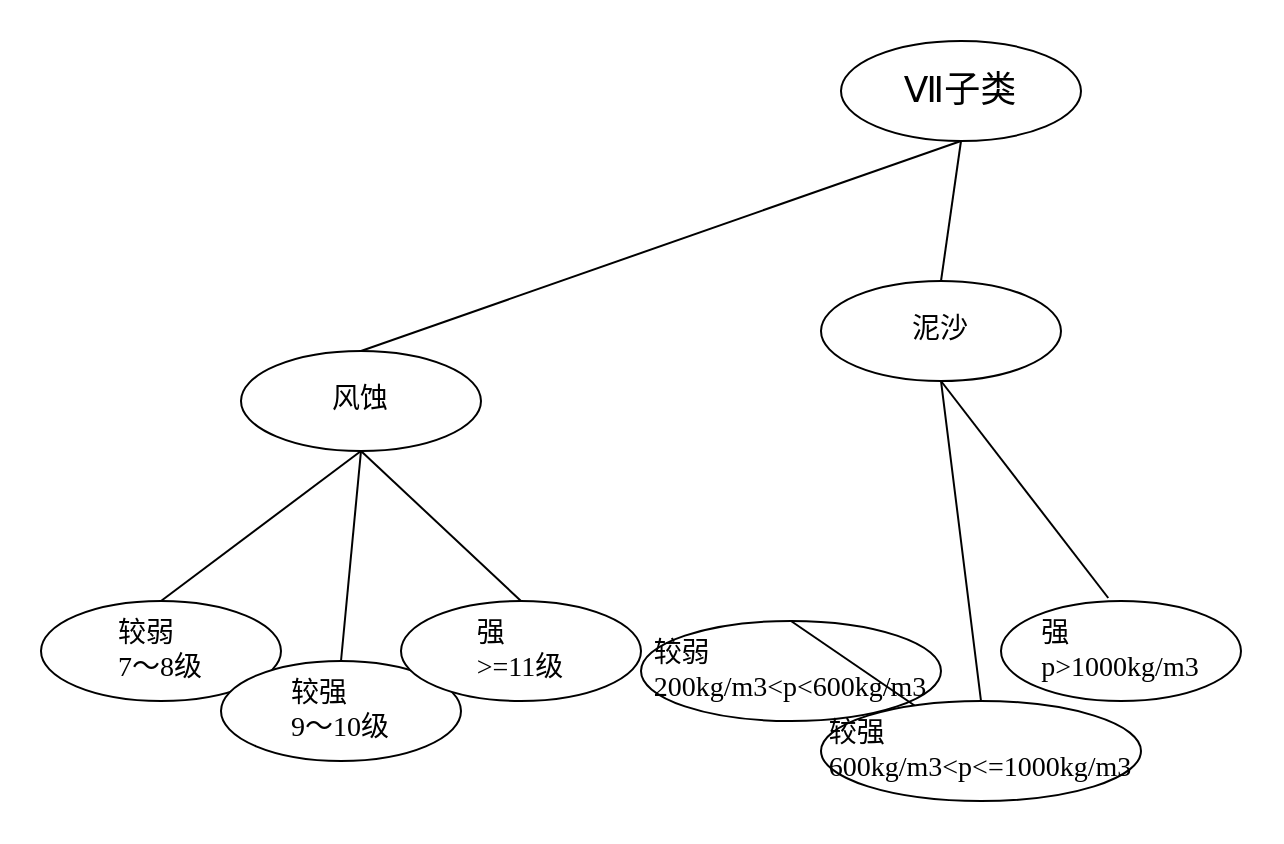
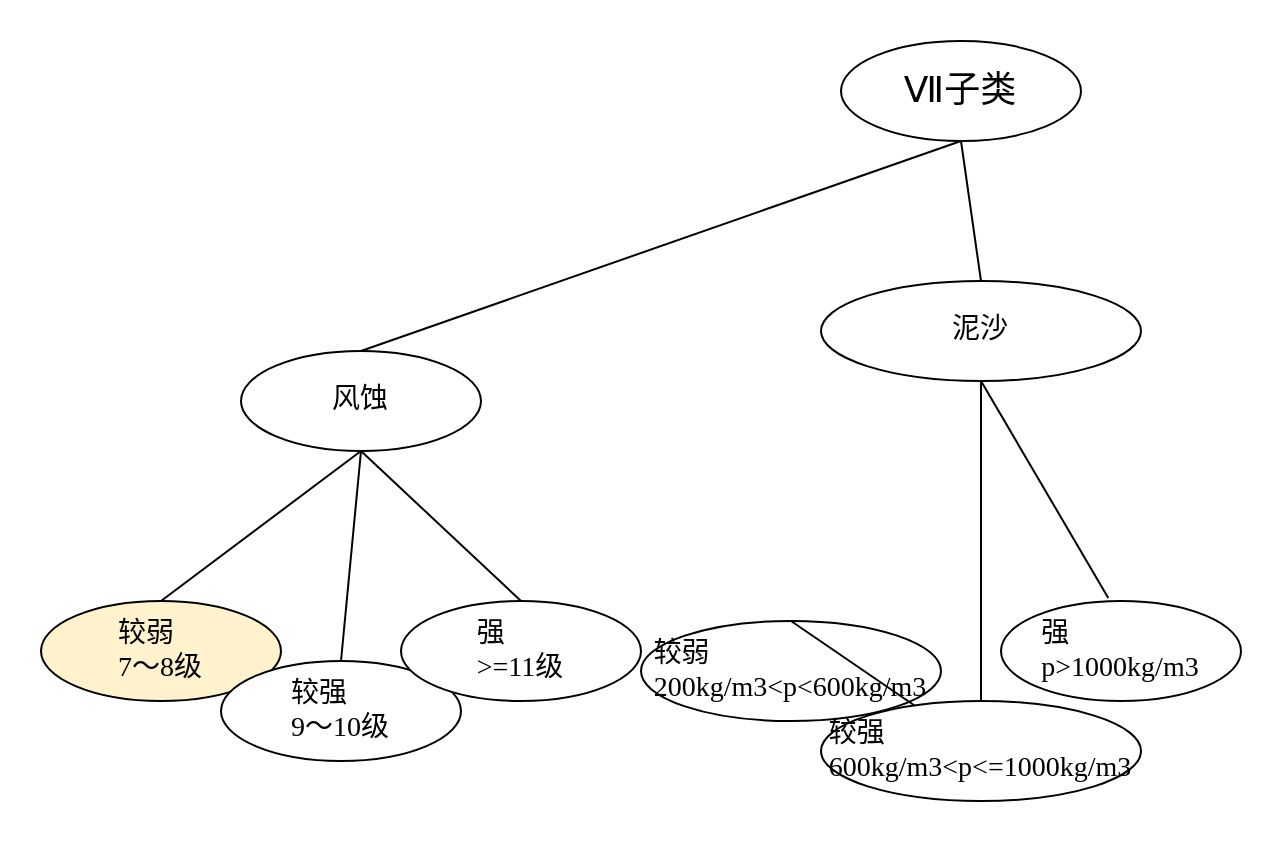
  <mxCell id="0" />
  <mxCell id="1" parent="0" />
  <mxCell id="2" value="&lt;p class=&quot;MsoNormal&quot; style=&quot;margin: 0pt 0pt 0.0pt ; text-align: justify ; font-family: &amp;#34;times new roman&amp;#34;&quot;&gt;&lt;font&gt;&lt;span&gt;&lt;font style=&quot;font-size: 18px&quot;&gt;Ⅶ&lt;/font&gt;&lt;/span&gt;&lt;span style=&quot;font-size: 18px&quot;&gt;子类&lt;/span&gt;&lt;/font&gt;&lt;/p&gt;" style="ellipse;whiteSpace=wrap;html=1;" parent="1" vertex="1"><mxGeometry x="420" y="20" width="120" height="50" as="geometry" /></mxCell>
  <mxCell id="3" value="&lt;p class=&quot;MsoNormal&quot; style=&quot;margin: 0pt 0pt 0.0pt ; text-align: justify ; font-family: &amp;#34;times new roman&amp;#34;&quot;&gt;&lt;font style=&quot;font-size: 14px&quot;&gt;风蚀&lt;/font&gt;&lt;/p&gt;" style="ellipse;whiteSpace=wrap;html=1;" parent="1" vertex="1"><mxGeometry x="120" y="175" width="120" height="50" as="geometry" /></mxCell>
- <mxCell id="4" value="&lt;p class=&quot;MsoNormal&quot; style=&quot;margin: 0pt 0pt 0.0pt ; text-align: justify ; font-family: &amp;#34;times new roman&amp;#34;&quot;&gt;&lt;font style=&quot;font-size: 14px&quot;&gt;泥沙&lt;/font&gt;&lt;/p&gt;" style="ellipse;whiteSpace=wrap;html=1;" parent="1" vertex="1"><mxGeometry x="410" y="140" width="120" height="50" as="geometry" /></mxCell>
+ <mxCell id="4" value="&lt;p class=&quot;MsoNormal&quot; style=&quot;margin: 0pt 0pt 0.0pt ; text-align: justify ; font-family: &amp;#34;times new roman&amp;#34;&quot;&gt;&lt;font style=&quot;font-size: 14px&quot;&gt;泥沙&lt;/font&gt;&lt;/p&gt;" style="ellipse;whiteSpace=wrap;html=1;" parent="1" vertex="1"><mxGeometry x="410" y="140" width="160" height="50" as="geometry" /></mxCell>
  <mxCell id="5" value="" style="endArrow=none;html=1;fontSize=14;exitX=0.5;exitY=0;exitDx=0;exitDy=0;" parent="1" source="3" edge="1"><mxGeometry width="50" height="50" relative="1" as="geometry"><mxPoint x="430" y="120" as="sourcePoint" /><mxPoint x="480" y="70" as="targetPoint" /></mxGeometry></mxCell>
  <mxCell id="6" value="" style="endArrow=none;html=1;fontSize=14;exitX=0.5;exitY=0;exitDx=0;exitDy=0;" parent="1" source="4" edge="1"><mxGeometry width="50" height="50" relative="1" as="geometry"><mxPoint x="430" y="140" as="sourcePoint" /><mxPoint x="480" y="70" as="targetPoint" /></mxGeometry></mxCell>
- <mxCell id="7" value="&lt;p class=&quot;MsoNormal&quot; style=&quot;margin: 0pt 0pt 0.0pt ; text-align: justify ; font-family: &amp;#34;times new roman&amp;#34;&quot;&gt;&lt;span style=&quot;font-size: 14px&quot;&gt;较弱&lt;/span&gt;&lt;/p&gt;&lt;p class=&quot;MsoNormal&quot; style=&quot;margin: 0pt 0pt 0.0pt ; text-align: justify ; font-family: &amp;#34;times new roman&amp;#34;&quot;&gt;&lt;span style=&quot;font-size: 14px&quot;&gt;7～8级&lt;/span&gt;&lt;/p&gt;" style="ellipse;whiteSpace=wrap;html=1;" parent="1" vertex="1"><mxGeometry x="20" y="300" width="120" height="50" as="geometry" /></mxCell>
+ <mxCell id="7" value="&lt;p class=&quot;MsoNormal&quot; style=&quot;margin: 0pt 0pt 0.0pt ; text-align: justify ; font-family: &amp;#34;times new roman&amp;#34;&quot;&gt;&lt;span style=&quot;font-size: 14px&quot;&gt;较弱&lt;/span&gt;&lt;/p&gt;&lt;p class=&quot;MsoNormal&quot; style=&quot;margin: 0pt 0pt 0.0pt ; text-align: justify ; font-family: &amp;#34;times new roman&amp;#34;&quot;&gt;&lt;span style=&quot;font-size: 14px&quot;&gt;7～8级&lt;/span&gt;&lt;/p&gt;" style="ellipse;whiteSpace=wrap;html=1;fillColor=#fff2cc;" parent="1" vertex="1"><mxGeometry x="20" y="300" width="120" height="50" as="geometry" /></mxCell>
  <mxCell id="8" value="&lt;p class=&quot;MsoNormal&quot; style=&quot;margin: 0pt 0pt 0.0pt ; text-align: justify ; font-family: &amp;#34;times new roman&amp;#34;&quot;&gt;&lt;span style=&quot;font-size: 14px&quot;&gt;较强&lt;/span&gt;&lt;/p&gt;&lt;p class=&quot;MsoNormal&quot; style=&quot;margin: 0pt 0pt 0.0pt ; text-align: justify ; font-family: &amp;#34;times new roman&amp;#34;&quot;&gt;&lt;span style=&quot;font-size: 14px&quot;&gt;9～10级&lt;/span&gt;&lt;/p&gt;" style="ellipse;whiteSpace=wrap;html=1;" parent="1" vertex="1"><mxGeometry x="110" y="330" width="120" height="50" as="geometry" /></mxCell>
  <mxCell id="9" value="&lt;p class=&quot;MsoNormal&quot; style=&quot;margin: 0pt 0pt 0.0pt ; text-align: justify ; font-family: &amp;#34;times new roman&amp;#34;&quot;&gt;&lt;span style=&quot;font-size: 14px&quot;&gt;强&lt;/span&gt;&lt;/p&gt;&lt;p class=&quot;MsoNormal&quot; style=&quot;margin: 0pt 0pt 0.0pt ; text-align: justify ; font-family: &amp;#34;times new roman&amp;#34;&quot;&gt;&lt;span style=&quot;font-size: 14px&quot;&gt;&amp;gt;=11级&lt;/span&gt;&lt;/p&gt;" style="ellipse;whiteSpace=wrap;html=1;" parent="1" vertex="1"><mxGeometry x="200" y="300" width="120" height="50" as="geometry" /></mxCell>
  <mxCell id="10" value="" style="endArrow=none;html=1;fontSize=14;entryX=0.5;entryY=1;entryDx=0;entryDy=0;exitX=0.5;exitY=0;exitDx=0;exitDy=0;" parent="1" source="7" target="3" edge="1"><mxGeometry width="50" height="50" relative="1" as="geometry"><mxPoint x="220" y="210" as="sourcePoint" /><mxPoint x="270" y="160" as="targetPoint" /></mxGeometry></mxCell>
  <mxCell id="11" value="" style="endArrow=none;html=1;fontSize=14;entryX=0.5;entryY=1;entryDx=0;entryDy=0;exitX=0.5;exitY=0;exitDx=0;exitDy=0;" parent="1" source="8" target="3" edge="1"><mxGeometry width="50" height="50" relative="1" as="geometry"><mxPoint x="280" y="230" as="sourcePoint" /><mxPoint x="330" y="180" as="targetPoint" /></mxGeometry></mxCell>
  <mxCell id="12" value="" style="endArrow=none;html=1;fontSize=14;entryX=0.5;entryY=1;entryDx=0;entryDy=0;exitX=0.5;exitY=0;exitDx=0;exitDy=0;" parent="1" source="9" target="3" edge="1"><mxGeometry width="50" height="50" relative="1" as="geometry"><mxPoint x="320" y="200" as="sourcePoint" /><mxPoint x="370" y="150" as="targetPoint" /></mxGeometry></mxCell>
  <mxCell id="13" value="&lt;p class=&quot;MsoNormal&quot; style=&quot;margin: 0pt 0pt 0.0pt ; text-align: justify ; font-family: &amp;#34;times new roman&amp;#34;&quot;&gt;&lt;span style=&quot;font-size: 14px&quot;&gt;强&lt;/span&gt;&lt;/p&gt;&lt;p class=&quot;MsoNormal&quot; style=&quot;margin: 0pt 0pt 0.0pt ; text-align: justify ; font-family: &amp;#34;times new roman&amp;#34;&quot;&gt;&lt;span style=&quot;font-size: 14px&quot;&gt;p&amp;gt;1000kg/m3&lt;/span&gt;&lt;/p&gt;" style="ellipse;whiteSpace=wrap;html=1;" parent="1" vertex="1"><mxGeometry x="500" y="300" width="120" height="50" as="geometry" /></mxCell>
  <mxCell id="14" value="" style="endArrow=none;html=1;fontSize=14;entryX=0.5;entryY=1;entryDx=0;entryDy=0;exitX=0.447;exitY=-0.03;exitDx=0;exitDy=0;exitPerimeter=0;" parent="1" source="13" target="4" edge="1"><mxGeometry width="50" height="50" relative="1" as="geometry"><mxPoint x="790" y="180" as="sourcePoint" /><mxPoint x="840" y="130" as="targetPoint" /></mxGeometry></mxCell>
  <mxCell id="15" value="&lt;p class=&quot;MsoNormal&quot; style=&quot;margin: 0pt 0pt 0.0pt ; text-align: justify ; font-family: &amp;#34;times new roman&amp;#34;&quot;&gt;&lt;span style=&quot;font-size: 14px&quot;&gt;较弱&lt;/span&gt;&lt;/p&gt;&lt;p class=&quot;MsoNormal&quot; style=&quot;margin: 0pt 0pt 0.0pt ; text-align: justify ; font-family: &amp;#34;times new roman&amp;#34;&quot;&gt;&lt;span style=&quot;font-size: 14px&quot;&gt;200kg/m3&amp;lt;p&amp;lt;600kg/m3&lt;/span&gt;&lt;/p&gt;" style="ellipse;whiteSpace=wrap;html=1;" parent="1" vertex="1"><mxGeometry x="320" y="310" width="150" height="50" as="geometry" /></mxCell>
  <mxCell id="16" value="" style="endArrow=none;html=1;fontSize=14;exitX=0.5;exitY=0;exitDx=0;exitDy=0;" parent="1" source="15" target="18" edge="1"><mxGeometry width="50" height="50" relative="1" as="geometry"><mxPoint x="360" y="250" as="sourcePoint" /><mxPoint x="480" y="200" as="targetPoint" /></mxGeometry></mxCell>
  <mxCell id="17" value="" style="endArrow=none;html=1;fontSize=14;entryX=0.5;entryY=1;entryDx=0;entryDy=0;exitX=0.5;exitY=0;exitDx=0;exitDy=0;" parent="1" source="18" target="4" edge="1"><mxGeometry width="50" height="50" relative="1" as="geometry"><mxPoint x="370" y="260" as="sourcePoint" /><mxPoint x="490" y="210" as="targetPoint" /></mxGeometry></mxCell>
  <mxCell id="18" value="&lt;p class=&quot;MsoNormal&quot; style=&quot;margin: 0pt 0pt 0.0pt ; text-align: justify ; font-family: &amp;#34;times new roman&amp;#34;&quot;&gt;&lt;span style=&quot;font-size: 14px&quot;&gt;较强&lt;/span&gt;&lt;/p&gt;&lt;p class=&quot;MsoNormal&quot; style=&quot;margin: 0pt 0pt 0.0pt ; text-align: justify ; font-family: &amp;#34;times new roman&amp;#34;&quot;&gt;&lt;span style=&quot;font-size: 14px&quot;&gt;600kg/m3&amp;lt;p&amp;lt;=1000kg/m3&lt;/span&gt;&lt;/p&gt;" style="ellipse;whiteSpace=wrap;html=1;" parent="1" vertex="1"><mxGeometry x="410" y="350" width="160" height="50" as="geometry" /></mxCell>
